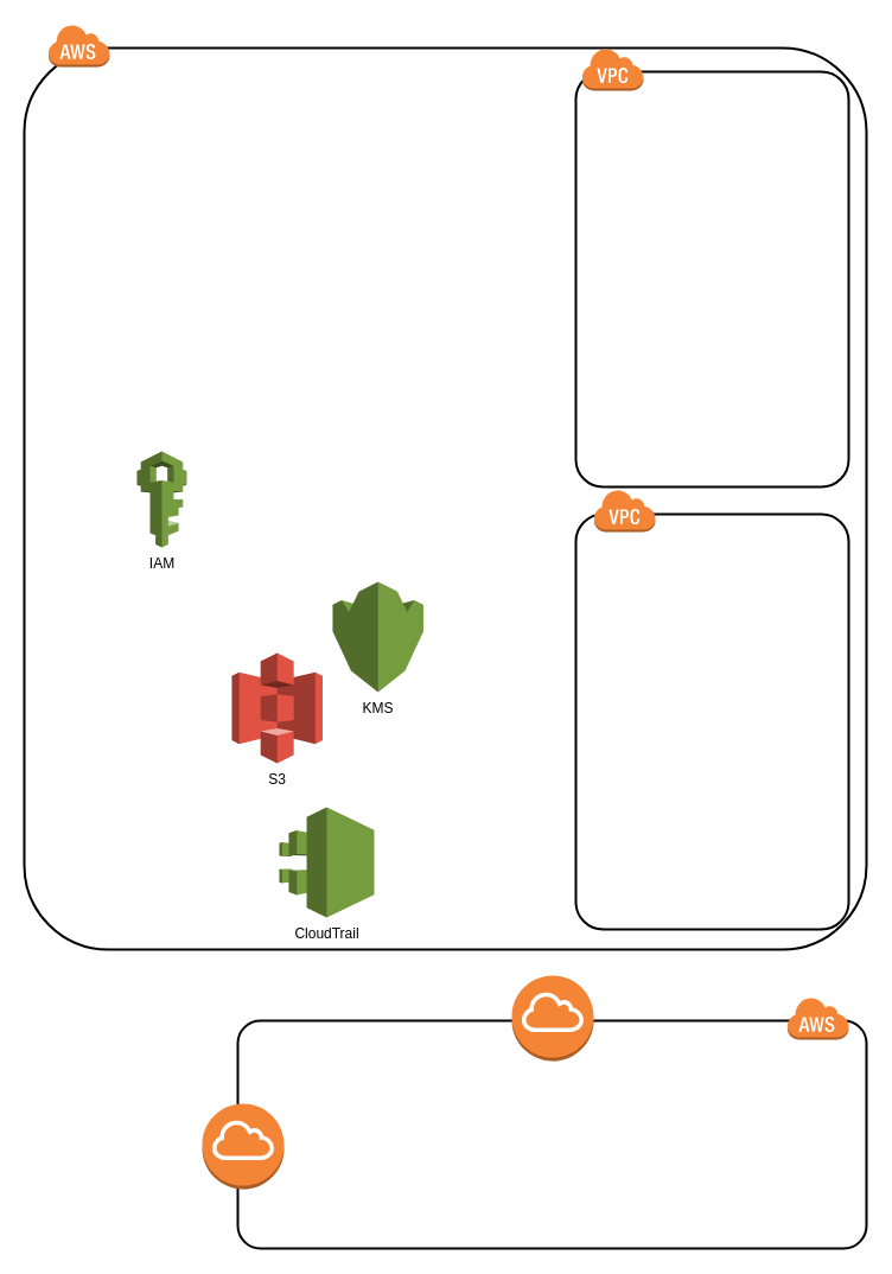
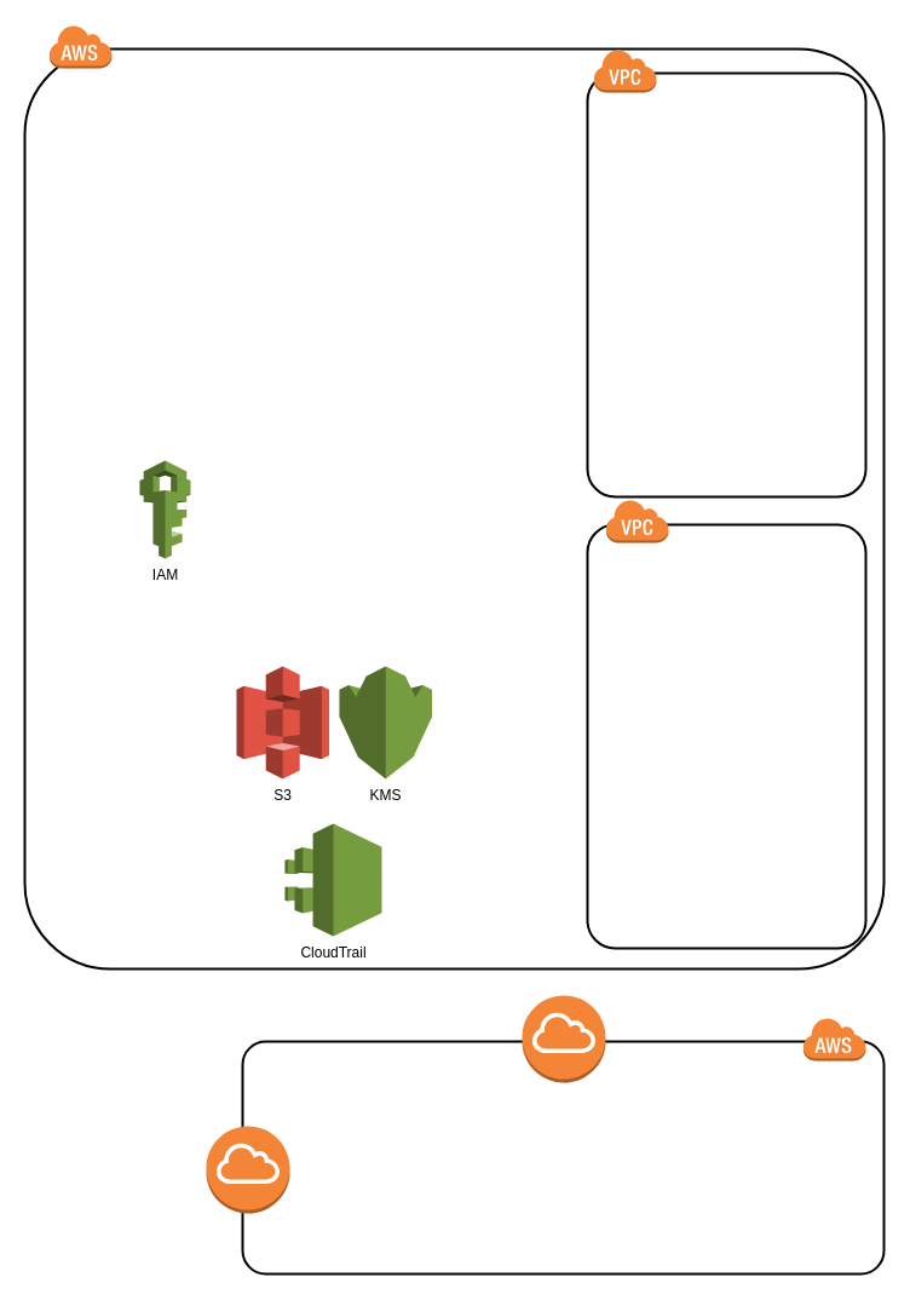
  <mxCell id="0" />
  <mxCell id="1" parent="0" />
  <mxCell id="2" value="" style="rounded=1;arcSize=10;dashed=0;fillColor=none;gradientColor=none;strokeWidth=2;" vertex="1" parent="1"><mxGeometry x="20" y="40" width="710" height="760" as="geometry" /></mxCell>
  <mxCell id="3" value="" style="dashed=0;html=1;shape=mxgraph.aws3.cloud;fillColor=#F58536;gradientColor=none;dashed=0;" vertex="1" parent="1"><mxGeometry x="40" y="20" width="52" height="36" as="geometry" /></mxCell>
  <mxCell id="4" value="" style="rounded=1;arcSize=10;dashed=0;fillColor=none;gradientColor=none;strokeWidth=2;" vertex="1" parent="1"><mxGeometry x="485" y="60" width="230" height="350" as="geometry" /></mxCell>
  <mxCell id="5" value="" style="dashed=0;html=1;shape=mxgraph.aws3.virtual_private_cloud;fillColor=#F58536;gradientColor=none;dashed=0;" vertex="1" parent="1"><mxGeometry x="490" y="40" width="52" height="36" as="geometry" /></mxCell>
  <mxCell id="6" value="" style="rounded=1;arcSize=10;dashed=0;fillColor=none;gradientColor=none;strokeWidth=2;" vertex="1" parent="1"><mxGeometry x="485" y="433" width="230" height="350" as="geometry" /></mxCell>
  <mxCell id="7" value="" style="dashed=0;html=1;shape=mxgraph.aws3.virtual_private_cloud;fillColor=#F58536;gradientColor=none;dashed=0;" vertex="1" parent="1"><mxGeometry x="500" y="412" width="52" height="36" as="geometry" /></mxCell>
  <mxCell id="8" value="" style="rounded=1;arcSize=10;dashed=0;fillColor=none;gradientColor=none;strokeWidth=2;" vertex="1" parent="1"><mxGeometry x="200" y="860" width="530" height="192" as="geometry" /></mxCell>
  <mxCell id="9" value="" style="dashed=0;html=1;shape=mxgraph.aws3.cloud;fillColor=#F58536;gradientColor=none;dashed=0;" vertex="1" parent="1"><mxGeometry x="663" y="840" width="52" height="36" as="geometry" /></mxCell>
  <mxCell id="10" value="" style="outlineConnect=0;dashed=0;verticalLabelPosition=bottom;verticalAlign=top;align=center;html=1;shape=mxgraph.aws3.internet_gateway;fillColor=#F58536;gradientColor=none;" vertex="1" parent="1"><mxGeometry x="431" y="822" width="69" height="72" as="geometry" /></mxCell>
  <mxCell id="11" value="" style="outlineConnect=0;dashed=0;verticalLabelPosition=bottom;verticalAlign=top;align=center;html=1;shape=mxgraph.aws3.internet_gateway;fillColor=#F58536;gradientColor=none;" vertex="1" parent="1"><mxGeometry x="170" y="930" width="69" height="72" as="geometry" /></mxCell>
  <mxCell id="12" value="S3" style="outlineConnect=0;dashed=0;verticalLabelPosition=bottom;verticalAlign=top;align=center;html=1;shape=mxgraph.aws3.s3;fillColor=#E05243;gradientColor=none;" vertex="1" parent="1"><mxGeometry x="195" y="550" width="76.5" height="93" as="geometry" /></mxCell>
  <mxCell id="13" value="IAM" style="outlineConnect=0;dashed=0;verticalLabelPosition=bottom;verticalAlign=top;align=center;html=1;shape=mxgraph.aws3.iam;fillColor=#759C3E;gradientColor=none;" vertex="1" parent="1"><mxGeometry x="115" y="380" width="42" height="81" as="geometry" /></mxCell>
- <mxCell id="14" value="KMS" style="outlineConnect=0;dashed=0;verticalLabelPosition=bottom;verticalAlign=top;align=center;html=1;shape=mxgraph.aws3.kms;fillColor=#759C3E;gradientColor=none;" vertex="1" parent="1"><mxGeometry x="280" y="490" width="76.5" height="93" as="geometry" /></mxCell>
+ <mxCell id="14" value="KMS" style="outlineConnect=0;dashed=0;verticalLabelPosition=bottom;verticalAlign=top;align=center;html=1;shape=mxgraph.aws3.kms;fillColor=#759C3E;gradientColor=none;" vertex="1" parent="1"><mxGeometry x="280" y="550" width="76.5" height="93" as="geometry" /></mxCell>
  <mxCell id="15" value="CloudTrail" style="outlineConnect=0;dashed=0;verticalLabelPosition=bottom;verticalAlign=top;align=center;html=1;shape=mxgraph.aws3.cloudtrail;fillColor=#759C3E;gradientColor=none;" vertex="1" parent="1"><mxGeometry x="235" y="680" width="80" height="93" as="geometry" /></mxCell>
